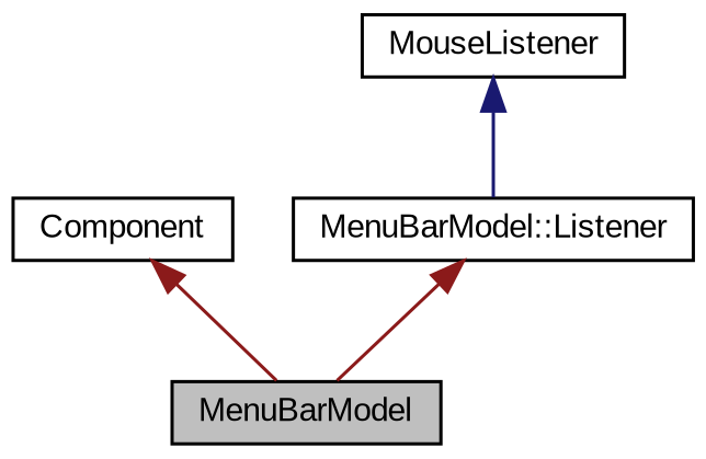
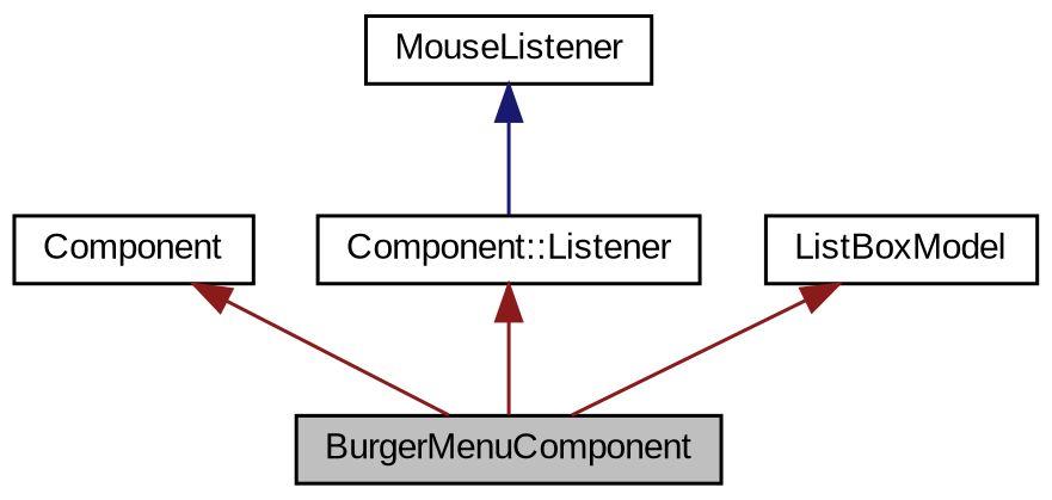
  digraph {
    fontname="Liberation Sans"
    node [color=black fontname="Liberation Sans" fontsize=10 shape=record]
    edge [color=firebrick4 dir=back fontname="Liberation Sans" fontsize=10 labelfontname=Helvetica labelfontsize=10 style=solid]
-   n1 [fillcolor=grey75 fontcolor=black height=0.2 label=MenuBarModel style=filled width=0.4]
+   n1 [fillcolor=grey75 fontcolor=black height=0.2 label=BurgerMenuComponent style=filled width=0.4]
    n2 [height=0.2 label=Component width=0.4]
    n3 [height=0.2 label=MouseListener width=0.4]
-   n4 [height=0.2 label="MenuBarModel::Listener" width=0.4]
+   n4 [height=0.2 label="Component::Listener" width=0.4]
+   n5 [height=0.2 label=ListBoxModel width=0.4]
    n2 -> n1
    n3 -> n4 [color=midnightblue]
    n4 -> n1
+   n5 -> n1
  }
